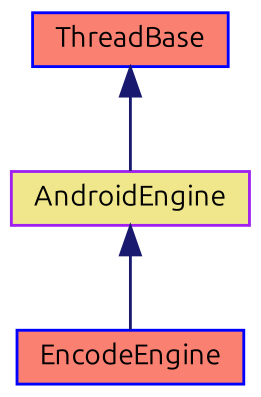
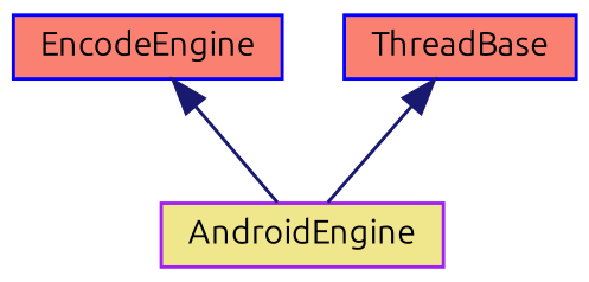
  digraph {
    fontname=Ubuntu
    node [color=blue fillcolor=salmon fontname=Ubuntu fontsize=10 shape=record style=filled]
    edge [color=midnightblue dir=back fontname=Ubuntu fontsize=10 labelfontname=Helvetica labelfontsize=10 style=solid]
    n1 [fontcolor=black height=0.2 label=EncodeEngine width=0.4]
    n2 [color=purple fillcolor=khaki height=0.2 label=AndroidEngine width=0.4]
    n3 [height=0.2 label=ThreadBase width=0.4]
-   n2 -> n1
+   n1 -> n2
    n3 -> n2
  }
